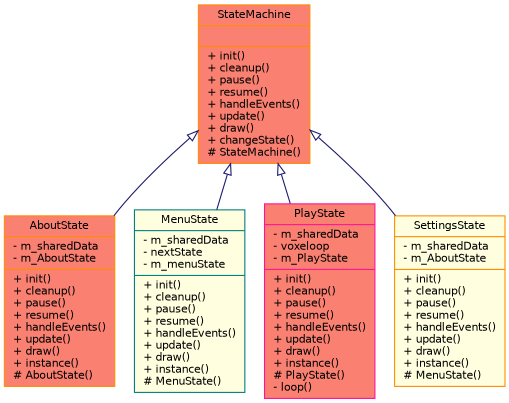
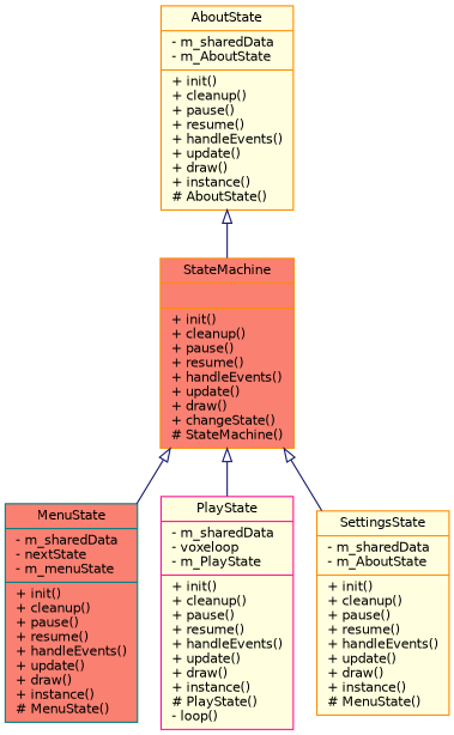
  digraph {
    node [color=darkorange fillcolor=lightyellow fontname=Helvetica fontsize=10 shape=record style=filled]
    edge [arrowtail=onormal color=midnightblue dir=back fontname=Helvetica fontsize=10 labelfontname=Helvetica labelfontsize=10 style=solid]
    n1 [fillcolor=salmon fontcolor=black height=0.2 label="{StateMachine\n||+ init()\l+ cleanup()\l+ pause()\l+ resume()\l+ handleEvents()\l+ update()\l+ draw()\l+ changeState()\l# StateMachine()\l}" width=0.4]
-   n2 [fillcolor=salmon height=0.2 label="{AboutState\n|- m_sharedData\l- m_AboutState\l|+ init()\l+ cleanup()\l+ pause()\l+ resume()\l+ handleEvents()\l+ update()\l+ draw()\l+ instance()\l# AboutState()\l}" width=0.4]
-   n3 [color=teal height=0.2 label="{MenuState\n|- m_sharedData\l- nextState\l- m_menuState\l|+ init()\l+ cleanup()\l+ pause()\l+ resume()\l+ handleEvents()\l+ update()\l+ draw()\l+ instance()\l# MenuState()\l}" width=0.4]
-   n4 [color=deeppink fillcolor=salmon height=0.2 label="{PlayState\n|- m_sharedData\l- voxeloop\l- m_PlayState\l|+ init()\l+ cleanup()\l+ pause()\l+ resume()\l+ handleEvents()\l+ update()\l+ draw()\l+ instance()\l# PlayState()\l- loop()\l}" width=0.4]
+   n2 [height=0.2 label="{AboutState\n|- m_sharedData\l- m_AboutState\l|+ init()\l+ cleanup()\l+ pause()\l+ resume()\l+ handleEvents()\l+ update()\l+ draw()\l+ instance()\l# AboutState()\l}" width=0.4]
+   n3 [color=teal fillcolor=salmon height=0.2 label="{MenuState\n|- m_sharedData\l- nextState\l- m_menuState\l|+ init()\l+ cleanup()\l+ pause()\l+ resume()\l+ handleEvents()\l+ update()\l+ draw()\l+ instance()\l# MenuState()\l}" width=0.4]
+   n4 [color=deeppink height=0.2 label="{PlayState\n|- m_sharedData\l- voxeloop\l- m_PlayState\l|+ init()\l+ cleanup()\l+ pause()\l+ resume()\l+ handleEvents()\l+ update()\l+ draw()\l+ instance()\l# PlayState()\l- loop()\l}" width=0.4]
    n5 [height=0.2 label="{SettingsState\n|- m_sharedData\l- m_AboutState\l|+ init()\l+ cleanup()\l+ pause()\l+ resume()\l+ handleEvents()\l+ update()\l+ draw()\l+ instance()\l# MenuState()\l}" width=0.4]
-   n1 -> n2
+   n2 -> n1
    n1 -> n3
    n1 -> n4
    n1 -> n5
  }
